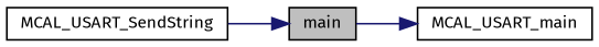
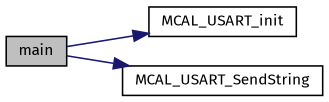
  digraph {
    fontname="Fira Sans"
    rankdir=LR
    node [color=black fillcolor=white fontname="Fira Sans" fontsize=10 shape=record style=filled]
    edge [color=midnightblue fontname="Fira Sans" fontsize=10 labelfontname=Helvetica labelfontsize=10 style=solid]
    n1 [fillcolor=grey75 fontcolor=black height=0.2 label=main width=0.4]
-   n2 [height=0.2 label=MCAL_USART_main width=0.4]
+   n2 [height=0.2 label=MCAL_USART_init width=0.4]
    n3 [height=0.2 label=MCAL_USART_SendString width=0.4]
    n1 -> n2
-   n3 -> n1
+   n1 -> n3
  }
